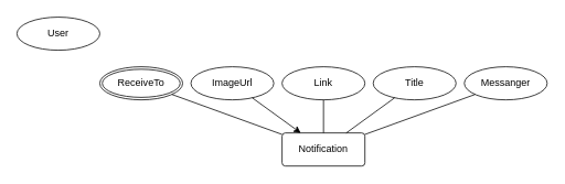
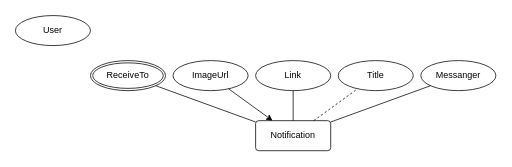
  <mxCell id="0" />
  <mxCell id="1" parent="0" />
  <mxCell id="2" value="Notification" style="rounded=1;arcSize=10;whiteSpace=wrap;html=1;align=center;" parent="1" vertex="1"><mxGeometry x="340" y="160" width="100" height="40" as="geometry" /></mxCell>
  <mxCell id="3" value="ImageUrl" style="ellipse;whiteSpace=wrap;html=1;align=center;" parent="1" vertex="1"><mxGeometry x="230" y="80" width="100" height="40" as="geometry" /></mxCell>
  <mxCell id="4" value="" style="endArrow=classic;html=1;rounded=0;" parent="1" source="3" target="2" edge="1"><mxGeometry relative="1" as="geometry"><mxPoint x="200" y="240" as="sourcePoint" /><mxPoint x="360" y="240" as="targetPoint" /></mxGeometry></mxCell>
  <mxCell id="5" value="Link" style="ellipse;whiteSpace=wrap;html=1;align=center;" parent="1" vertex="1"><mxGeometry x="340" y="80" width="100" height="40" as="geometry" /></mxCell>
  <mxCell id="6" value="" style="endArrow=none;html=1;rounded=0;" parent="1" source="5" target="2" edge="1"><mxGeometry relative="1" as="geometry"><mxPoint x="570" y="130" as="sourcePoint" /><mxPoint x="730" y="130" as="targetPoint" /></mxGeometry></mxCell>
  <mxCell id="7" value="Title" style="ellipse;whiteSpace=wrap;html=1;align=center;" parent="1" vertex="1"><mxGeometry x="450" y="80" width="100" height="40" as="geometry" /></mxCell>
- <mxCell id="8" value="" style="endArrow=none;html=1;rounded=0;" parent="1" source="2" target="7" edge="1"><mxGeometry relative="1" as="geometry"><mxPoint x="450" y="200" as="sourcePoint" /><mxPoint x="610" y="200" as="targetPoint" /></mxGeometry></mxCell>
+ <mxCell id="8" value="" style="endArrow=none;html=1;rounded=0;dashed=1;" parent="1" source="2" target="7" edge="1"><mxGeometry relative="1" as="geometry"><mxPoint x="450" y="200" as="sourcePoint" /><mxPoint x="610" y="200" as="targetPoint" /></mxGeometry></mxCell>
  <mxCell id="9" value="Messanger" style="ellipse;whiteSpace=wrap;html=1;align=center;" vertex="1" parent="1"><mxGeometry x="560" y="80" width="100" height="40" as="geometry" /></mxCell>
  <mxCell id="10" value="" style="endArrow=none;html=1;rounded=0;" edge="1" parent="1" source="2" target="9"><mxGeometry width="50" height="50" relative="1" as="geometry"><mxPoint x="560" y="300" as="sourcePoint" /><mxPoint x="610" y="250" as="targetPoint" /></mxGeometry></mxCell>
  <mxCell id="11" value="ReceiveTo" style="ellipse;shape=doubleEllipse;margin=3;whiteSpace=wrap;html=1;align=center;" vertex="1" parent="1"><mxGeometry x="120" y="80" width="100" height="40" as="geometry" /></mxCell>
  <mxCell id="12" value="" style="endArrow=none;html=1;rounded=0;" edge="1" parent="1" source="2" target="11"><mxGeometry width="50" height="50" relative="1" as="geometry"><mxPoint x="160" y="220" as="sourcePoint" /><mxPoint x="210" y="170" as="targetPoint" /></mxGeometry></mxCell>
  <mxCell id="13" value="User" style="ellipse;whiteSpace=wrap;html=1;align=center;" vertex="1" parent="1"><mxGeometry x="20" y="20" width="100" height="40" as="geometry" /></mxCell>
